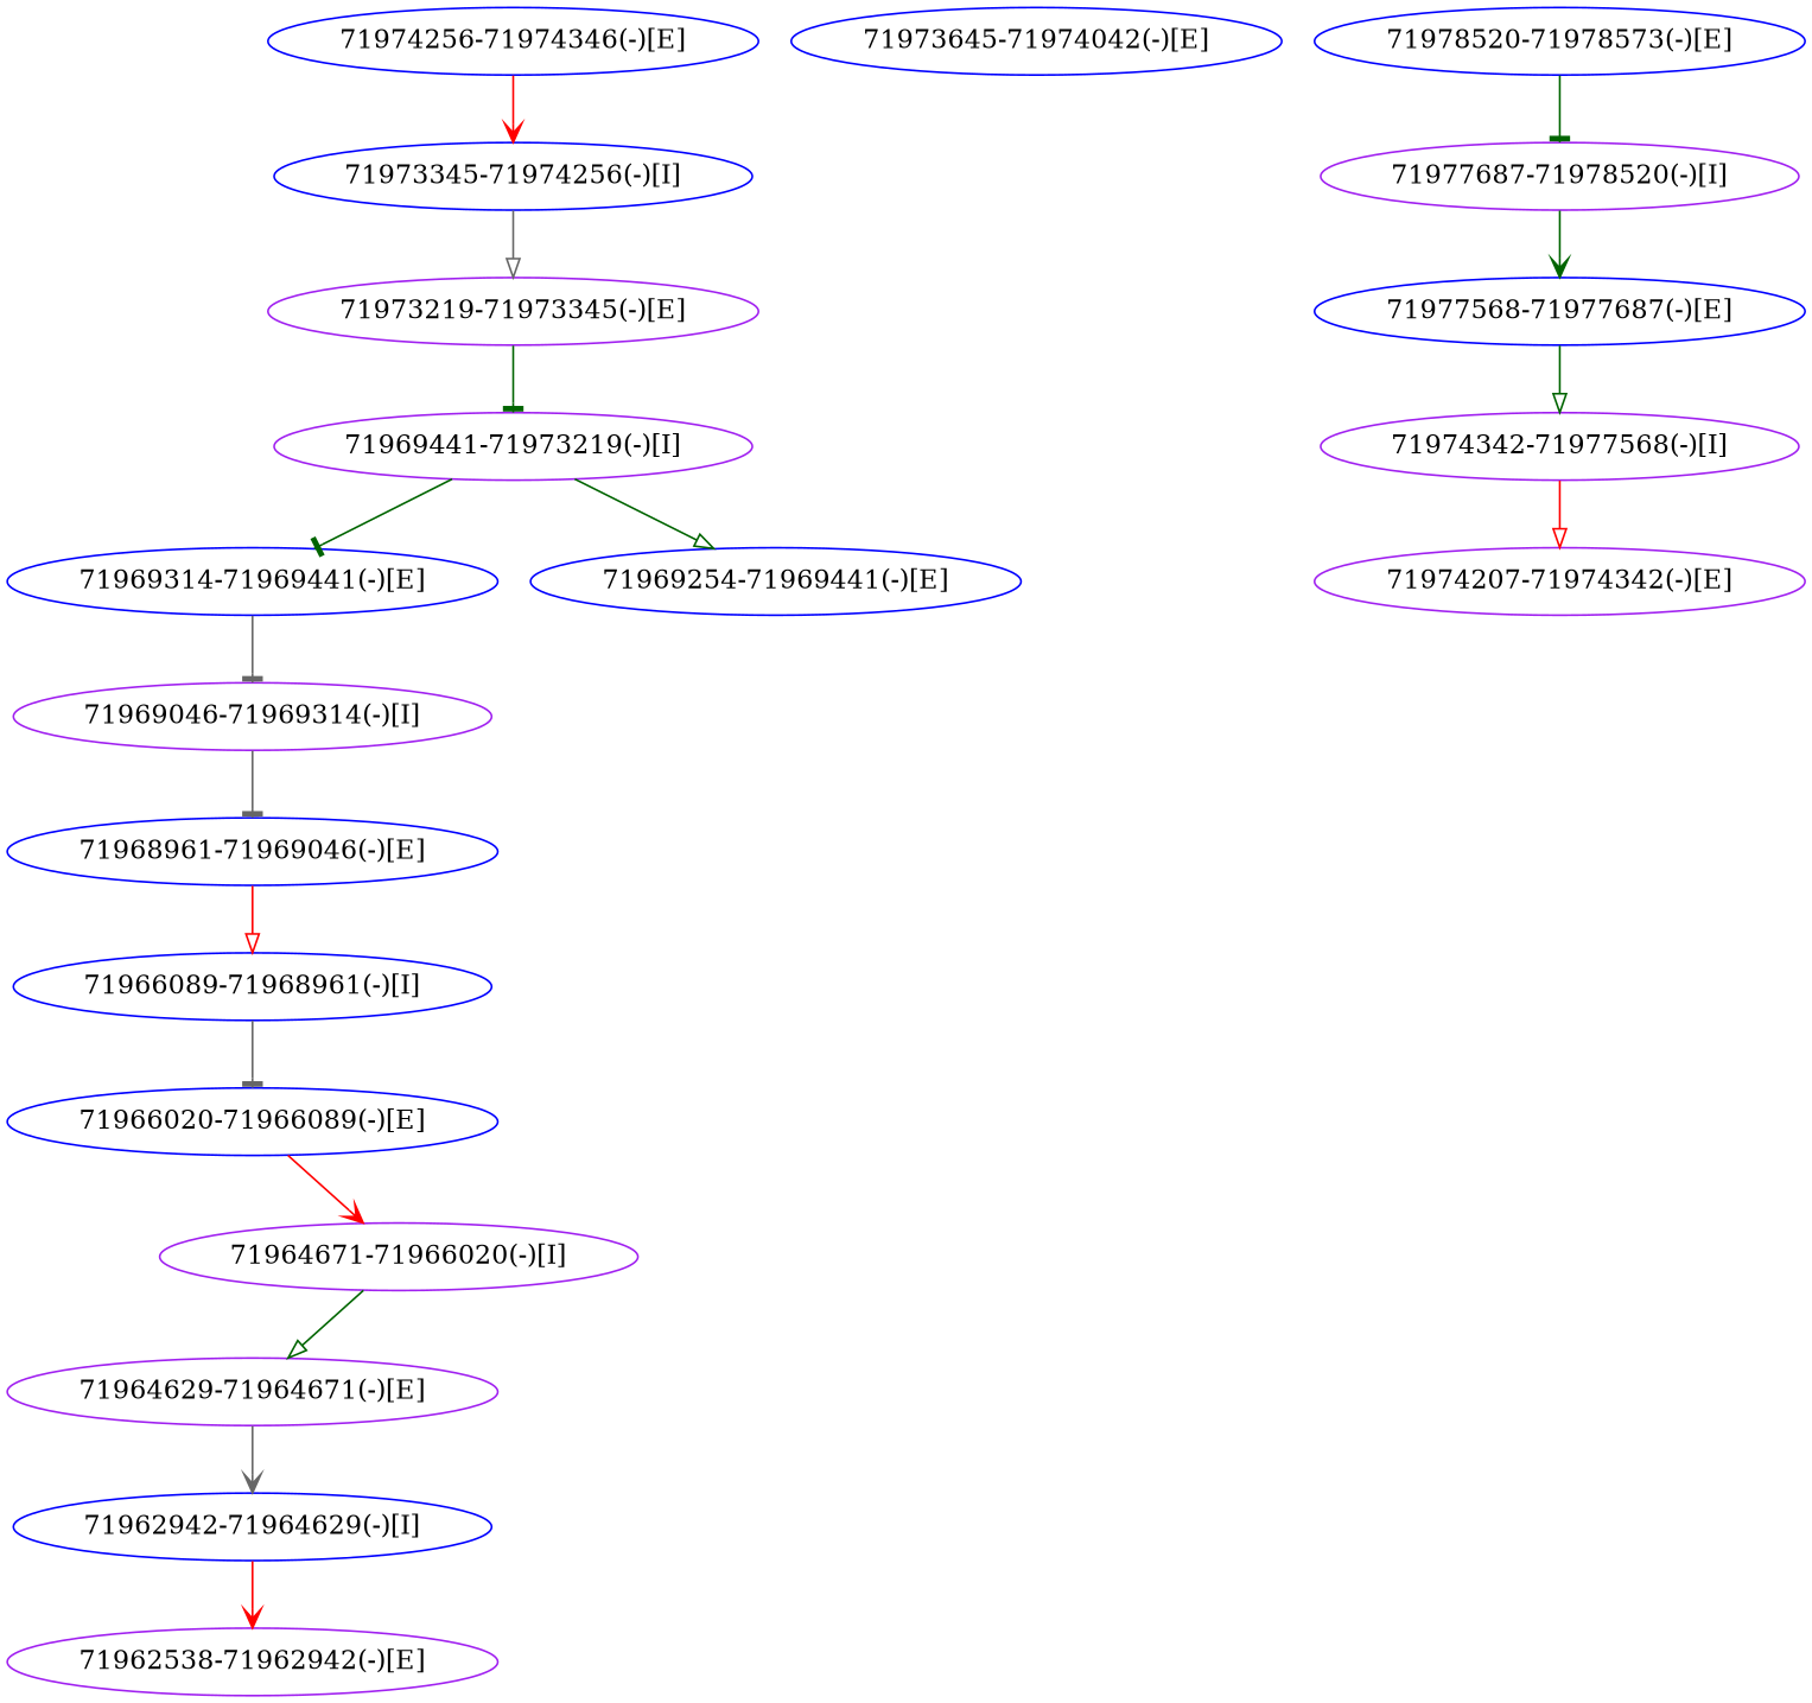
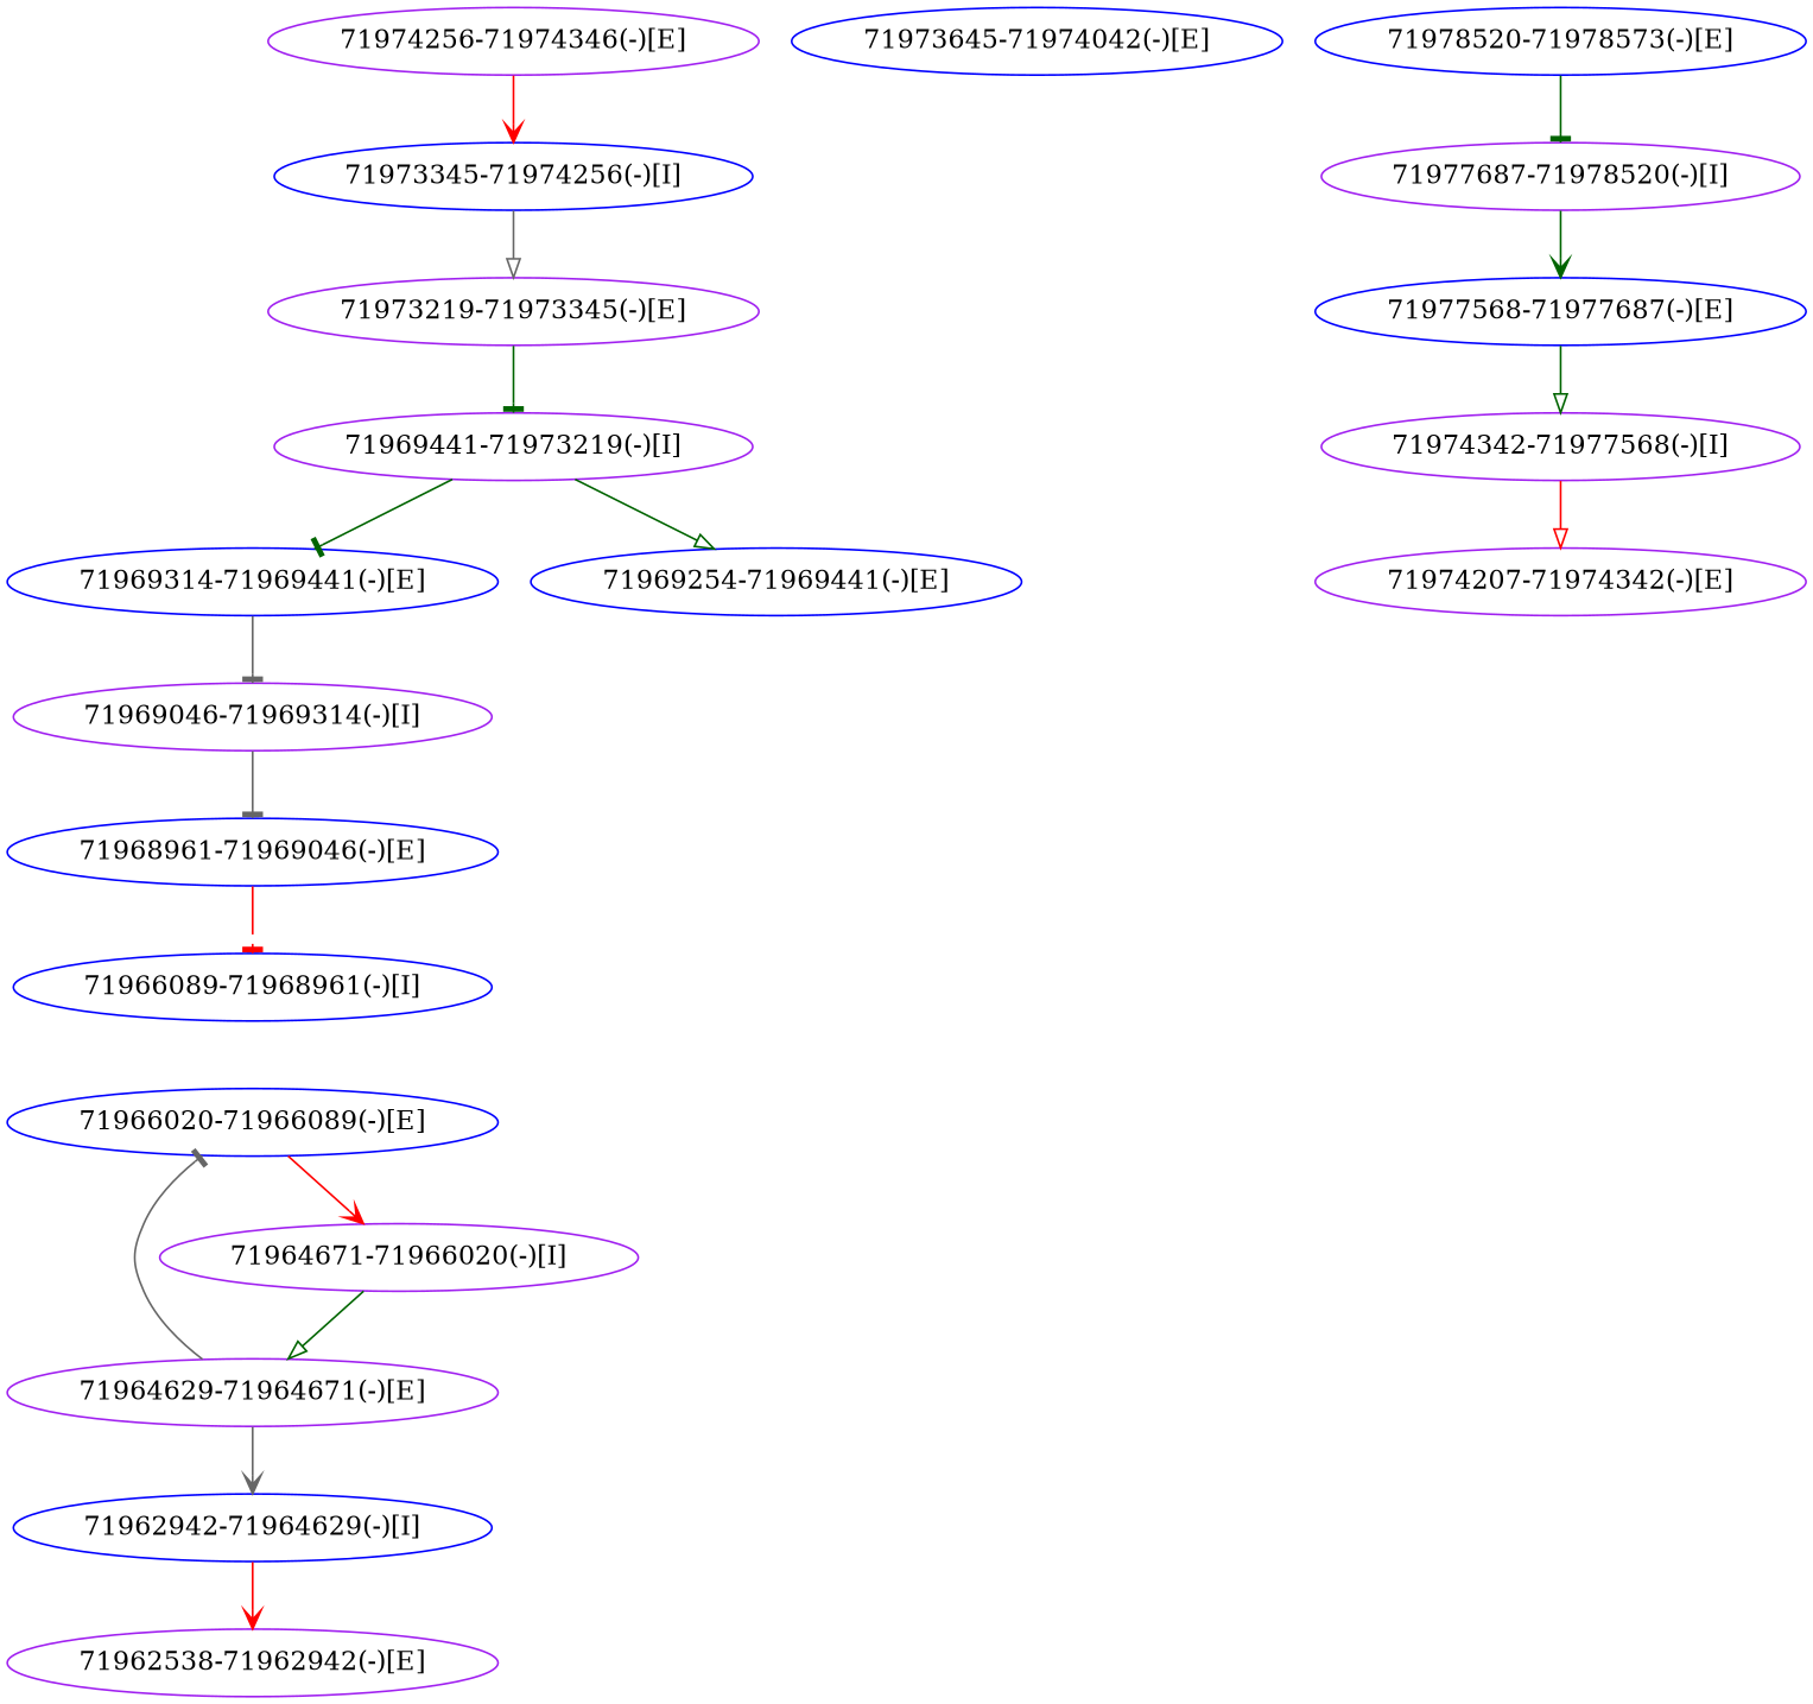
  strict digraph {
    node [color=blue scores="LNCAP_SHEZH2=9458.06971333,VCAP_SHSCRAMBLE=2457.66303378"]
    edge [arrowhead=onormal color=darkgreen]
-   "71974256-71974346(-)[E]" [scores="VCAP_SHEZH2=182.202670563,VCAP_SHSCRAMBLE=454.929114763"]
+   "71974256-71974346(-)[E]" [color=purple scores="VCAP_SHEZH2=182.202670563,VCAP_SHSCRAMBLE=454.929114763"]
    "71973345-71974256(-)[I]" [scores="VCAP_SHEZH2=347.197311128,VCAP_SHSCRAMBLE=2457.66303378"]
    "71973219-71973345(-)[E]" [color=purple scores="VCAP_SHEZH2=127.541869394,VCAP_SHSCRAMBLE=329.431427932"]
    "71973645-71974042(-)[E]" [scores="LNCAP_SHEZH2=15.9010300359"]
    "71964671-71966020(-)[I]" [color=purple]
    "71964629-71964671(-)[E]" [color=purple scores="LNCAP_SHEZH2=463.522669731,VCAP_SHSCRAMBLE=109.810475977"]
    "71962942-71964629(-)[I]"
    "71962538-71962942(-)[E]" [color=purple scores="LNCAP_SHEZH2=4458.64663266,VCAP_SHSCRAMBLE=1056.2721975"]
    "71977687-71978520(-)[I]" [color=purple scores="LNCAP_SHEZH2=393.379196881,LNCAP_SHSCRAMBLE=257.947891426,VCAP_SHEZH2=210.608478716,VCAP_SHSCRAMBLE=334.37027906"]
    "71977568-71977687(-)[E]" [scores="LNCAP_SHEZH2=152.482489996,LNCAP_SHSCRAMBLE=99.9863162206,VCAP_SHSCRAMBLE=231.337576792"]
    "71974342-71977568(-)[I]" [color=purple scores="LNCAP_SHEZH2=393.379196881,LNCAP_SHSCRAMBLE=257.947891426"]
    "71969046-71969314(-)[I]" [color=purple]
    "71968961-71969046(-)[E]" [scores="LNCAP_SHEZH2=938.081593504,VCAP_SHSCRAMBLE=222.235487097"]
    "71966089-71968961(-)[I]"
    "71969441-71973219(-)[I]" [color=purple scores="LNCAP_SHEZH2=9458.06971333,LNCAP_SHSCRAMBLE=974.369153445,VCAP_SHEZH2=347.197311128,VCAP_SHSCRAMBLE=2457.66303378"]
    "71969314-71969441(-)[E]" [scores="LNCAP_SHEZH2=1401.60426324,VCAP_SHEZH2=128.554106453,VCAP_SHSCRAMBLE=332.045963074"]
    "71969254-71969441(-)[E]" [scores="LNCAP_SHSCRAMBLE=574.785588941"]
    "71966020-71966089(-)[E]" [scores="LNCAP_SHEZH2=761.501528845,VCAP_SHSCRAMBLE=180.40292482"]
    "71974207-71974342(-)[E]" [color=purple scores="LNCAP_SHEZH2=172.984337391,LNCAP_SHSCRAMBLE=113.429854536"]
    "71978520-71978573(-)[E]" [scores="LNCAP_SHEZH2=67.9123694941,LNCAP_SHSCRAMBLE=44.5317206697,VCAP_SHEZH2=64.5216726702,VCAP_SHSCRAMBLE=103.032702269"]
    "71974256-71974346(-)[E]" -> "71973345-71974256(-)[I]" [arrowhead=vee color=red]
    "71973345-71974256(-)[I]" -> "71973219-71973345(-)[E]" [color=gray40]
    "71973219-71973345(-)[E]" -> "71969441-71973219(-)[I]" [arrowhead=tee]
    "71964671-71966020(-)[I]" -> "71964629-71964671(-)[E]"
    "71964629-71964671(-)[E]" -> "71962942-71964629(-)[I]" [arrowhead=vee color=gray40]
    "71962942-71964629(-)[I]" -> "71962538-71962942(-)[E]" [arrowhead=vee color=red]
    "71977687-71978520(-)[I]" -> "71977568-71977687(-)[E]" [arrowhead=vee]
    "71977568-71977687(-)[E]" -> "71974342-71977568(-)[I]"
    "71974342-71977568(-)[I]" -> "71974207-71974342(-)[E]" [color=red]
    "71969046-71969314(-)[I]" -> "71968961-71969046(-)[E]" [arrowhead=tee color=gray40]
-   "71968961-71969046(-)[E]" -> "71966089-71968961(-)[I]" [color=red]
-   "71966089-71968961(-)[I]" -> "71966020-71966089(-)[E]" [arrowhead=tee color=gray40]
+   "71968961-71969046(-)[E]" -> "71966089-71968961(-)[I]" [arrowhead=tee color=red]
+   "71964629-71964671(-)[E]" -> "71966020-71966089(-)[E]" [arrowhead=tee color=gray40]
    "71969441-71973219(-)[I]" -> "71969314-71969441(-)[E]" [arrowhead=tee]
    "71969441-71973219(-)[I]" -> "71969254-71969441(-)[E]"
    "71969314-71969441(-)[E]" -> "71969046-71969314(-)[I]" [arrowhead=tee color=gray40]
    "71966020-71966089(-)[E]" -> "71964671-71966020(-)[I]" [arrowhead=vee color=red]
    "71978520-71978573(-)[E]" -> "71977687-71978520(-)[I]" [arrowhead=tee]
  }
